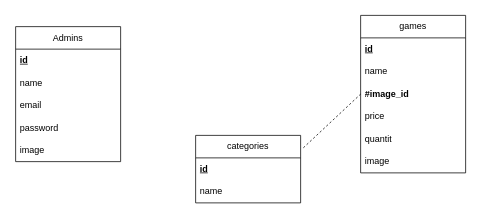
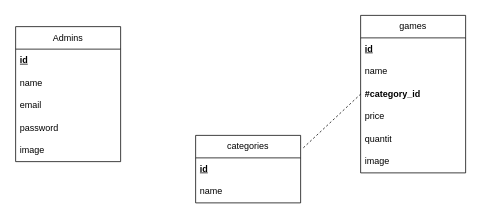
  <mxCell id="0" />
  <mxCell id="1" parent="0" />
  <mxCell id="2" value="Admins" style="swimlane;fontStyle=0;childLayout=stackLayout;horizontal=1;startSize=30;horizontalStack=0;resizeParent=1;resizeParentMax=0;resizeLast=0;collapsible=1;marginBottom=0;whiteSpace=wrap;html=1;" parent="1" vertex="1"><mxGeometry x="20" y="35" width="140" height="180" as="geometry" /></mxCell>
  <mxCell id="3" value="&lt;u&gt;&lt;b&gt;id&lt;/b&gt;&lt;/u&gt;" style="text;strokeColor=none;fillColor=none;align=left;verticalAlign=middle;spacingLeft=4;spacingRight=4;overflow=hidden;points=[[0,0.5],[1,0.5]];portConstraint=eastwest;rotatable=0;whiteSpace=wrap;html=1;" parent="2" vertex="1"><mxGeometry y="30" width="140" height="30" as="geometry" /></mxCell>
  <mxCell id="4" value="name" style="text;strokeColor=none;fillColor=none;align=left;verticalAlign=middle;spacingLeft=4;spacingRight=4;overflow=hidden;points=[[0,0.5],[1,0.5]];portConstraint=eastwest;rotatable=0;whiteSpace=wrap;html=1;" parent="2" vertex="1"><mxGeometry y="60" width="140" height="30" as="geometry" /></mxCell>
  <mxCell id="5" value="email" style="text;strokeColor=none;fillColor=none;align=left;verticalAlign=middle;spacingLeft=4;spacingRight=4;overflow=hidden;points=[[0,0.5],[1,0.5]];portConstraint=eastwest;rotatable=0;whiteSpace=wrap;html=1;" parent="2" vertex="1"><mxGeometry y="90" width="140" height="30" as="geometry" /></mxCell>
  <mxCell id="6" value="password" style="text;strokeColor=none;fillColor=none;align=left;verticalAlign=middle;spacingLeft=4;spacingRight=4;overflow=hidden;points=[[0,0.5],[1,0.5]];portConstraint=eastwest;rotatable=0;whiteSpace=wrap;html=1;" parent="2" vertex="1"><mxGeometry y="120" width="140" height="30" as="geometry" /></mxCell>
  <mxCell id="7" value="image" style="text;strokeColor=none;fillColor=none;align=left;verticalAlign=middle;spacingLeft=4;spacingRight=4;overflow=hidden;points=[[0,0.5],[1,0.5]];portConstraint=eastwest;rotatable=0;whiteSpace=wrap;html=1;" parent="2" vertex="1"><mxGeometry y="150" width="140" height="30" as="geometry" /></mxCell>
  <mxCell id="8" value="games" style="swimlane;fontStyle=0;childLayout=stackLayout;horizontal=1;startSize=30;horizontalStack=0;resizeParent=1;resizeParentMax=0;resizeLast=0;collapsible=1;marginBottom=0;whiteSpace=wrap;html=1;" parent="1" vertex="1"><mxGeometry x="480" y="20" width="140" height="210" as="geometry" /></mxCell>
  <mxCell id="9" value="&lt;b&gt;&lt;u&gt;id&lt;/u&gt;&lt;/b&gt;" style="text;strokeColor=none;fillColor=none;align=left;verticalAlign=middle;spacingLeft=4;spacingRight=4;overflow=hidden;points=[[0,0.5],[1,0.5]];portConstraint=eastwest;rotatable=0;whiteSpace=wrap;html=1;" parent="8" vertex="1"><mxGeometry y="30" width="140" height="30" as="geometry" /></mxCell>
  <mxCell id="10" value="name" style="text;strokeColor=none;fillColor=none;align=left;verticalAlign=middle;spacingLeft=4;spacingRight=4;overflow=hidden;points=[[0,0.5],[1,0.5]];portConstraint=eastwest;rotatable=0;whiteSpace=wrap;html=1;" parent="8" vertex="1"><mxGeometry y="60" width="140" height="30" as="geometry" /></mxCell>
- <mxCell id="11" value="&lt;b&gt;#image_id&lt;/b&gt;" style="text;strokeColor=none;fillColor=none;align=left;verticalAlign=middle;spacingLeft=4;spacingRight=4;overflow=hidden;points=[[0,0.5],[1,0.5]];portConstraint=eastwest;rotatable=0;whiteSpace=wrap;html=1;" parent="8" vertex="1"><mxGeometry y="90" width="140" height="30" as="geometry" /></mxCell>
+ <mxCell id="11" value="&lt;b&gt;#category_id&lt;/b&gt;" style="text;strokeColor=none;fillColor=none;align=left;verticalAlign=middle;spacingLeft=4;spacingRight=4;overflow=hidden;points=[[0,0.5],[1,0.5]];portConstraint=eastwest;rotatable=0;whiteSpace=wrap;html=1;" parent="8" vertex="1"><mxGeometry y="90" width="140" height="30" as="geometry" /></mxCell>
  <mxCell id="12" value="price" style="text;strokeColor=none;fillColor=none;align=left;verticalAlign=middle;spacingLeft=4;spacingRight=4;overflow=hidden;points=[[0,0.5],[1,0.5]];portConstraint=eastwest;rotatable=0;whiteSpace=wrap;html=1;" parent="8" vertex="1"><mxGeometry y="120" width="140" height="30" as="geometry" /></mxCell>
  <mxCell id="13" value="quantit" style="text;strokeColor=none;fillColor=none;align=left;verticalAlign=middle;spacingLeft=4;spacingRight=4;overflow=hidden;points=[[0,0.5],[1,0.5]];portConstraint=eastwest;rotatable=0;whiteSpace=wrap;html=1;" parent="8" vertex="1"><mxGeometry y="150" width="140" height="30" as="geometry" /></mxCell>
  <mxCell id="14" value="image" style="text;strokeColor=none;fillColor=none;align=left;verticalAlign=middle;spacingLeft=4;spacingRight=4;overflow=hidden;points=[[0,0.5],[1,0.5]];portConstraint=eastwest;rotatable=0;whiteSpace=wrap;html=1;" parent="8" vertex="1"><mxGeometry y="180" width="140" height="30" as="geometry" /></mxCell>
  <mxCell id="15" value="categories" style="swimlane;fontStyle=0;childLayout=stackLayout;horizontal=1;startSize=30;horizontalStack=0;resizeParent=1;resizeParentMax=0;resizeLast=0;collapsible=1;marginBottom=0;whiteSpace=wrap;html=1;" parent="1" vertex="1"><mxGeometry x="260" y="180" width="140" height="90" as="geometry" /></mxCell>
  <mxCell id="16" value="&lt;b&gt;&lt;u&gt;id&lt;/u&gt;&lt;/b&gt;" style="text;strokeColor=none;fillColor=none;align=left;verticalAlign=middle;spacingLeft=4;spacingRight=4;overflow=hidden;points=[[0,0.5],[1,0.5]];portConstraint=eastwest;rotatable=0;whiteSpace=wrap;html=1;" parent="15" vertex="1"><mxGeometry y="30" width="140" height="30" as="geometry" /></mxCell>
  <mxCell id="17" value="name" style="text;strokeColor=none;fillColor=none;align=left;verticalAlign=middle;spacingLeft=4;spacingRight=4;overflow=hidden;points=[[0,0.5],[1,0.5]];portConstraint=eastwest;rotatable=0;whiteSpace=wrap;html=1;" parent="15" vertex="1"><mxGeometry y="60" width="140" height="30" as="geometry" /></mxCell>
  <mxCell id="18" style="rounded=0;orthogonalLoop=1;jettySize=auto;html=1;entryX=0;entryY=0.5;entryDx=0;entryDy=0;exitX=1.026;exitY=0.184;exitDx=0;exitDy=0;exitPerimeter=0;endArrow=none;endFill=0;dashed=1;" parent="1" source="15" target="11" edge="1"><mxGeometry relative="1" as="geometry" /></mxCell>
